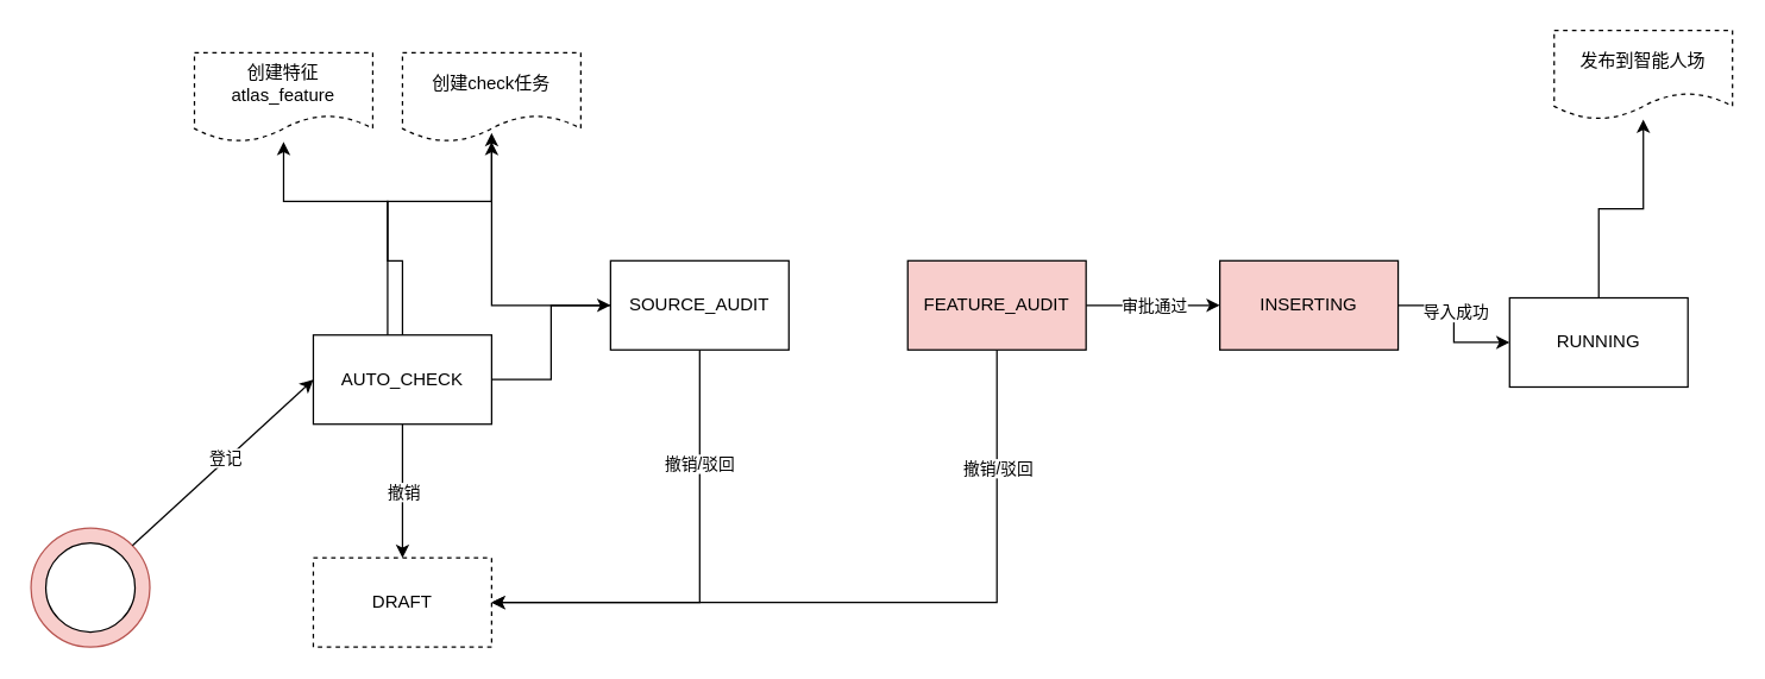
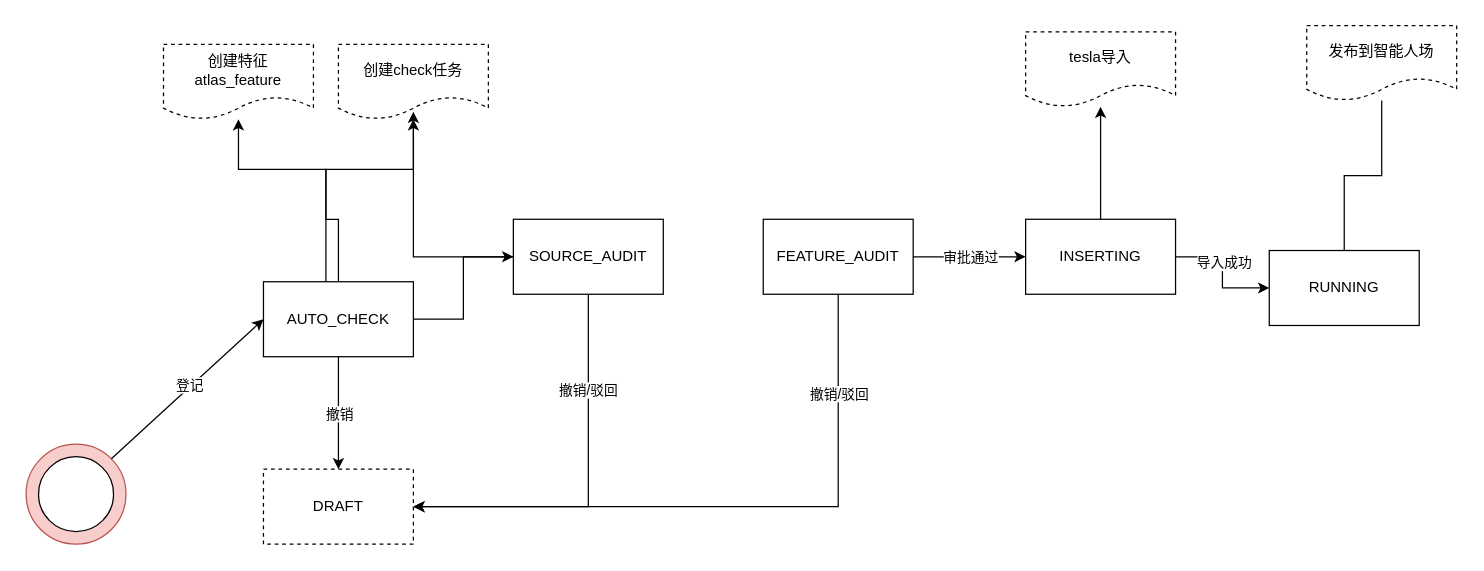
  <mxCell id="0" />
  <mxCell id="1" parent="0" />
  <mxCell id="2" value="" style="edgeStyle=orthogonalEdgeStyle;rounded=0;orthogonalLoop=1;jettySize=auto;html=1;" edge="1" parent="1" source="6" target="12"><mxGeometry relative="1" as="geometry"><Array as="points"><mxPoint x="260" y="135" /><mxPoint x="190" y="135" /></Array></mxGeometry></mxCell>
  <mxCell id="3" value="" style="edgeStyle=orthogonalEdgeStyle;rounded=0;orthogonalLoop=1;jettySize=auto;html=1;" edge="1" parent="1" source="6" target="16"><mxGeometry relative="1" as="geometry" /></mxCell>
  <mxCell id="4" value="" style="edgeStyle=orthogonalEdgeStyle;rounded=0;orthogonalLoop=1;jettySize=auto;html=1;" edge="1" parent="1" source="6" target="22"><mxGeometry relative="1" as="geometry" /></mxCell>
  <mxCell id="5" value="撤销" style="edgeLabel;html=1;align=center;verticalAlign=middle;resizable=0;points=[];" vertex="1" connectable="0" parent="4"><mxGeometry relative="1" as="geometry"><mxPoint as="offset" /></mxGeometry></mxCell>
  <mxCell id="6" value="AUTO_CHECK" style="rounded=0;whiteSpace=wrap;html=1;" vertex="1" parent="1"><mxGeometry x="210" y="225" width="120" height="60" as="geometry" /></mxCell>
  <mxCell id="7" value="" style="group" vertex="1" connectable="0" parent="1"><mxGeometry x="20" y="355" width="80" height="80" as="geometry" /></mxCell>
  <mxCell id="8" value="" style="ellipse;whiteSpace=wrap;html=1;aspect=fixed;fillColor=#f8cecc;strokeColor=#b85450;" vertex="1" parent="7"><mxGeometry width="80" height="80" as="geometry" /></mxCell>
  <mxCell id="9" value="" style="ellipse;whiteSpace=wrap;html=1;aspect=fixed;" vertex="1" parent="7"><mxGeometry x="10" y="10" width="60" height="60" as="geometry" /></mxCell>
  <mxCell id="10" value="" style="endArrow=classic;html=1;exitX=1;exitY=0;exitDx=0;exitDy=0;entryX=0;entryY=0.5;entryDx=0;entryDy=0;" edge="1" parent="1" source="8" target="6"><mxGeometry width="50" height="50" relative="1" as="geometry"><mxPoint x="220" y="445" as="sourcePoint" /><mxPoint x="270" y="395" as="targetPoint" /></mxGeometry></mxCell>
  <mxCell id="11" value="登记" style="edgeLabel;html=1;align=center;verticalAlign=middle;resizable=0;points=[];" vertex="1" connectable="0" parent="10"><mxGeometry x="0.036" y="2" relative="1" as="geometry"><mxPoint as="offset" /></mxGeometry></mxCell>
  <mxCell id="12" value="创建特征&lt;br&gt;atlas_feature" style="shape=document;whiteSpace=wrap;html=1;boundedLbl=1;rounded=0;dashed=1;" vertex="1" parent="1"><mxGeometry x="130" y="35" width="120" height="60" as="geometry" /></mxCell>
  <mxCell id="13" value="" style="edgeStyle=orthogonalEdgeStyle;rounded=0;orthogonalLoop=1;jettySize=auto;html=1;" edge="1" parent="1" source="16" target="23"><mxGeometry relative="1" as="geometry" /></mxCell>
  <mxCell id="14" value="" style="edgeStyle=orthogonalEdgeStyle;rounded=0;orthogonalLoop=1;jettySize=auto;html=1;entryX=1;entryY=0.5;entryDx=0;entryDy=0;" edge="1" parent="1" source="16" target="22"><mxGeometry relative="1" as="geometry"><mxPoint x="470" y="315" as="targetPoint" /><Array as="points"><mxPoint x="470" y="405" /></Array></mxGeometry></mxCell>
  <mxCell id="15" value="撤销/驳回" style="edgeLabel;html=1;align=center;verticalAlign=middle;resizable=0;points=[];" vertex="1" connectable="0" parent="14"><mxGeometry x="-0.51" y="-1" relative="1" as="geometry"><mxPoint as="offset" /></mxGeometry></mxCell>
  <mxCell id="16" value="SOURCE_AUDIT" style="rounded=0;whiteSpace=wrap;html=1;" vertex="1" parent="1"><mxGeometry x="410" y="175" width="120" height="60" as="geometry" /></mxCell>
  <mxCell id="17" value="" style="edgeStyle=orthogonalEdgeStyle;rounded=0;orthogonalLoop=1;jettySize=auto;html=1;entryX=1;entryY=0.5;entryDx=0;entryDy=0;" edge="1" parent="1" source="21" target="22"><mxGeometry relative="1" as="geometry"><mxPoint x="670" y="315" as="targetPoint" /><Array as="points"><mxPoint x="670" y="405" /></Array></mxGeometry></mxCell>
  <mxCell id="18" value="撤销/驳回" style="edgeLabel;html=1;align=center;verticalAlign=middle;resizable=0;points=[];" vertex="1" connectable="0" parent="17"><mxGeometry x="-0.69" relative="1" as="geometry"><mxPoint as="offset" /></mxGeometry></mxCell>
  <mxCell id="19" value="" style="edgeStyle=orthogonalEdgeStyle;rounded=0;orthogonalLoop=1;jettySize=auto;html=1;" edge="1" parent="1" source="21" target="28"><mxGeometry relative="1" as="geometry" /></mxCell>
  <mxCell id="20" value="审批通过" style="edgeLabel;html=1;align=center;verticalAlign=middle;resizable=0;points=[];" vertex="1" connectable="0" parent="19"><mxGeometry relative="1" as="geometry"><mxPoint as="offset" /></mxGeometry></mxCell>
- <mxCell id="21" value="FEATURE_AUDIT" style="rounded=0;whiteSpace=wrap;html=1;fillColor=#f8cecc;" vertex="1" parent="1"><mxGeometry x="610" y="175" width="120" height="60" as="geometry" /></mxCell>
+ <mxCell id="21" value="FEATURE_AUDIT" style="rounded=0;whiteSpace=wrap;html=1;" vertex="1" parent="1"><mxGeometry x="610" y="175" width="120" height="60" as="geometry" /></mxCell>
  <mxCell id="22" value="DRAFT" style="rounded=0;whiteSpace=wrap;html=1;dashed=1;" vertex="1" parent="1"><mxGeometry x="210" y="375" width="120" height="60" as="geometry" /></mxCell>
  <mxCell id="23" value="创建check任务" style="shape=document;whiteSpace=wrap;html=1;boundedLbl=1;rounded=0;dashed=1;" vertex="1" parent="1"><mxGeometry x="270" y="35" width="120" height="60" as="geometry" /></mxCell>
  <mxCell id="24" value="" style="edgeStyle=orthogonalEdgeStyle;rounded=0;orthogonalLoop=1;jettySize=auto;html=1;entryX=0.5;entryY=0.9;entryDx=0;entryDy=0;entryPerimeter=0;exitX=0.5;exitY=0;exitDx=0;exitDy=0;" edge="1" parent="1" source="6" target="23"><mxGeometry relative="1" as="geometry"><mxPoint x="280" y="185" as="sourcePoint" /><mxPoint x="190" y="105" as="targetPoint" /><Array as="points"><mxPoint x="260" y="175" /><mxPoint x="260" y="135" /><mxPoint x="330" y="135" /></Array></mxGeometry></mxCell>
  <mxCell id="25" value="" style="edgeStyle=orthogonalEdgeStyle;rounded=0;orthogonalLoop=1;jettySize=auto;html=1;" edge="1" parent="1" source="28" target="30"><mxGeometry relative="1" as="geometry" /></mxCell>
  <mxCell id="26" value="导入成功" style="edgeLabel;html=1;align=center;verticalAlign=middle;resizable=0;points=[];" vertex="1" connectable="0" parent="25"><mxGeometry x="-0.156" y="1" relative="1" as="geometry"><mxPoint as="offset" /></mxGeometry></mxCell>
- <mxCell id="28" value="INSERTING" style="rounded=0;whiteSpace=wrap;html=1;fillColor=#f8cecc;" vertex="1" parent="1"><mxGeometry x="820" y="175" width="120" height="60" as="geometry" /></mxCell>
- <mxCell id="29" value="" style="edgeStyle=orthogonalEdgeStyle;rounded=0;orthogonalLoop=1;jettySize=auto;html=1;" edge="1" parent="1" source="30" target="32"><mxGeometry relative="1" as="geometry" /></mxCell>
+ <mxCell id="27" value="" style="edgeStyle=orthogonalEdgeStyle;rounded=0;orthogonalLoop=1;jettySize=auto;html=1;" edge="1" parent="1" source="28" target="31"><mxGeometry relative="1" as="geometry" /></mxCell>
+ <mxCell id="28" value="INSERTING" style="rounded=0;whiteSpace=wrap;html=1;" vertex="1" parent="1"><mxGeometry x="820" y="175" width="120" height="60" as="geometry" /></mxCell>
+ <mxCell id="29" value="" style="edgeStyle=orthogonalEdgeStyle;rounded=0;orthogonalLoop=1;jettySize=auto;html=1;endArrow=none;" edge="1" parent="1" source="30" target="32"><mxGeometry relative="1" as="geometry" /></mxCell>
  <mxCell id="30" value="RUNNING" style="rounded=0;whiteSpace=wrap;html=1;" vertex="1" parent="1"><mxGeometry x="1015" y="200" width="120" height="60" as="geometry" /></mxCell>
+ <mxCell id="31" value="tesla导入" style="shape=document;whiteSpace=wrap;html=1;boundedLbl=1;rounded=0;dashed=1;" vertex="1" parent="1"><mxGeometry x="820" y="25" width="120" height="60" as="geometry" /></mxCell>
  <mxCell id="32" value="发布到智能人场" style="shape=document;whiteSpace=wrap;html=1;boundedLbl=1;rounded=0;dashed=1;" vertex="1" parent="1"><mxGeometry x="1045" y="20" width="120" height="60" as="geometry" /></mxCell>
